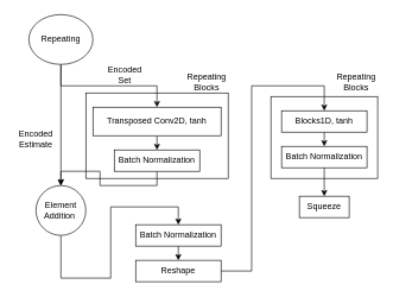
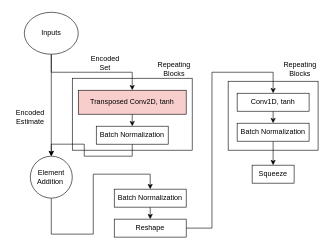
  <mxCell id="0" />
  <mxCell id="1" parent="0" />
  <mxCell id="2" style="edgeStyle=orthogonalEdgeStyle;rounded=0;orthogonalLoop=1;jettySize=auto;html=1;exitX=0.5;exitY=1;exitDx=0;exitDy=0;" edge="1" parent="1" source="4" target="6"><mxGeometry relative="1" as="geometry" /></mxCell>
  <mxCell id="3" style="edgeStyle=orthogonalEdgeStyle;rounded=0;orthogonalLoop=1;jettySize=auto;html=1;exitX=0.5;exitY=1;exitDx=0;exitDy=0;" edge="1" parent="1" source="4" target="12"><mxGeometry relative="1" as="geometry" /></mxCell>
- <mxCell id="4" value="Repeating" style="ellipse;whiteSpace=wrap;html=1;" vertex="1" parent="1"><mxGeometry x="40" y="20" width="90" height="70" as="geometry" /></mxCell>
+ <mxCell id="4" value="Inputs" style="ellipse;whiteSpace=wrap;html=1;" vertex="1" parent="1"><mxGeometry x="40" y="20" width="90" height="70" as="geometry" /></mxCell>
  <mxCell id="5" style="edgeStyle=orthogonalEdgeStyle;rounded=0;orthogonalLoop=1;jettySize=auto;html=1;exitX=0.5;exitY=1;exitDx=0;exitDy=0;entryX=0.5;entryY=0;entryDx=0;entryDy=0;" edge="1" parent="1" source="6" target="8"><mxGeometry relative="1" as="geometry" /></mxCell>
- <mxCell id="6" value="Transposed Conv2D, tanh" style="rounded=0;whiteSpace=wrap;html=1;" vertex="1" parent="1"><mxGeometry x="130" y="150" width="180" height="40" as="geometry" /></mxCell>
+ <mxCell id="6" value="Transposed Conv2D, tanh" style="rounded=0;whiteSpace=wrap;html=1;fillColor=#f8cecc;" vertex="1" parent="1"><mxGeometry x="130" y="150" width="180" height="40" as="geometry" /></mxCell>
  <mxCell id="7" style="edgeStyle=orthogonalEdgeStyle;rounded=0;orthogonalLoop=1;jettySize=auto;html=1;exitX=0.5;exitY=1;exitDx=0;exitDy=0;" edge="1" parent="1" source="8" target="12"><mxGeometry relative="1" as="geometry" /></mxCell>
  <mxCell id="8" value="Batch Normalization" style="rounded=0;whiteSpace=wrap;html=1;" vertex="1" parent="1"><mxGeometry x="160" y="210" width="120" height="30" as="geometry" /></mxCell>
  <mxCell id="9" value="" style="rounded=0;whiteSpace=wrap;html=1;fillColor=none;" vertex="1" parent="1"><mxGeometry x="120" y="130" width="200" height="120" as="geometry" /></mxCell>
  <mxCell id="10" value="Encoded Set" style="text;html=1;strokeColor=none;fillColor=none;align=center;verticalAlign=middle;whiteSpace=wrap;rounded=0;" vertex="1" parent="1"><mxGeometry x="145" y="90" width="60" height="30" as="geometry" /></mxCell>
  <mxCell id="11" style="edgeStyle=orthogonalEdgeStyle;rounded=0;orthogonalLoop=1;jettySize=auto;html=1;exitX=0.5;exitY=1;exitDx=0;exitDy=0;entryX=0.5;entryY=0;entryDx=0;entryDy=0;" edge="1" parent="1" source="12" target="16"><mxGeometry relative="1" as="geometry"><Array as="points"><mxPoint x="85" y="390" /><mxPoint x="155" y="390" /><mxPoint x="155" y="290" /><mxPoint x="250" y="290" /></Array></mxGeometry></mxCell>
  <mxCell id="12" value="Element&lt;br&gt;Addition&amp;nbsp;" style="ellipse;whiteSpace=wrap;html=1;aspect=fixed;fillColor=default;" vertex="1" parent="1"><mxGeometry x="50" y="260" width="70" height="70" as="geometry" /></mxCell>
  <mxCell id="13" value="Repeating Blocks" style="text;html=1;strokeColor=none;fillColor=none;align=center;verticalAlign=middle;whiteSpace=wrap;rounded=0;" vertex="1" parent="1"><mxGeometry x="260" y="100" width="60" height="30" as="geometry" /></mxCell>
  <mxCell id="14" value="Encoded Estimate" style="text;html=1;strokeColor=none;fillColor=none;align=center;verticalAlign=middle;whiteSpace=wrap;rounded=0;" vertex="1" parent="1"><mxGeometry x="20" y="180" width="60" height="30" as="geometry" /></mxCell>
  <mxCell id="15" style="edgeStyle=orthogonalEdgeStyle;rounded=0;orthogonalLoop=1;jettySize=auto;html=1;exitX=0.5;exitY=1;exitDx=0;exitDy=0;entryX=0.5;entryY=0;entryDx=0;entryDy=0;" edge="1" parent="1" source="16" target="18"><mxGeometry relative="1" as="geometry" /></mxCell>
  <mxCell id="16" value="Batch Normalization" style="rounded=0;whiteSpace=wrap;html=1;fillColor=default;" vertex="1" parent="1"><mxGeometry x="190" y="315" width="120" height="30" as="geometry" /></mxCell>
  <mxCell id="17" style="edgeStyle=orthogonalEdgeStyle;rounded=0;orthogonalLoop=1;jettySize=auto;html=1;exitX=1;exitY=0.5;exitDx=0;exitDy=0;entryX=0.5;entryY=0;entryDx=0;entryDy=0;" edge="1" parent="1" source="18" target="20"><mxGeometry relative="1" as="geometry"><Array as="points"><mxPoint x="353" y="380" /><mxPoint x="353" y="120" /><mxPoint x="455" y="120" /></Array></mxGeometry></mxCell>
  <mxCell id="18" value="Reshape" style="rounded=0;whiteSpace=wrap;html=1;fillColor=default;" vertex="1" parent="1"><mxGeometry x="190" y="365" width="120" height="30" as="geometry" /></mxCell>
  <mxCell id="19" style="edgeStyle=orthogonalEdgeStyle;rounded=0;orthogonalLoop=1;jettySize=auto;html=1;exitX=0.5;exitY=1;exitDx=0;exitDy=0;entryX=0.5;entryY=0;entryDx=0;entryDy=0;" edge="1" parent="1" source="20" target="22"><mxGeometry relative="1" as="geometry" /></mxCell>
- <mxCell id="20" value="Blocks1D, tanh" style="rounded=0;whiteSpace=wrap;html=1;fillColor=default;" vertex="1" parent="1"><mxGeometry x="395" y="155" width="120" height="30" as="geometry" /></mxCell>
+ <mxCell id="20" value="Conv1D, tanh" style="rounded=0;whiteSpace=wrap;html=1;fillColor=default;" vertex="1" parent="1"><mxGeometry x="395" y="155" width="120" height="30" as="geometry" /></mxCell>
  <mxCell id="21" style="edgeStyle=orthogonalEdgeStyle;rounded=0;orthogonalLoop=1;jettySize=auto;html=1;exitX=0.5;exitY=1;exitDx=0;exitDy=0;" edge="1" parent="1" source="22" target="23"><mxGeometry relative="1" as="geometry" /></mxCell>
  <mxCell id="22" value="Batch Normalization" style="rounded=0;whiteSpace=wrap;html=1;fillColor=default;" vertex="1" parent="1"><mxGeometry x="395" y="205" width="120" height="30" as="geometry" /></mxCell>
  <mxCell id="23" value="Squeeze" style="rounded=0;whiteSpace=wrap;html=1;fillColor=default;" vertex="1" parent="1"><mxGeometry x="420" y="275" width="70" height="30" as="geometry" /></mxCell>
  <mxCell id="24" value="" style="rounded=0;whiteSpace=wrap;html=1;fillColor=none;" vertex="1" parent="1"><mxGeometry x="380" y="135" width="150" height="115" as="geometry" /></mxCell>
  <mxCell id="25" value="Repeating Blocks" style="text;html=1;strokeColor=none;fillColor=none;align=center;verticalAlign=middle;whiteSpace=wrap;rounded=0;rotation=0;" vertex="1" parent="1"><mxGeometry x="470" y="90" width="60" height="50" as="geometry" /></mxCell>
